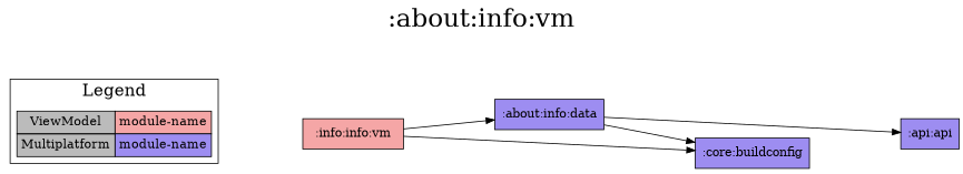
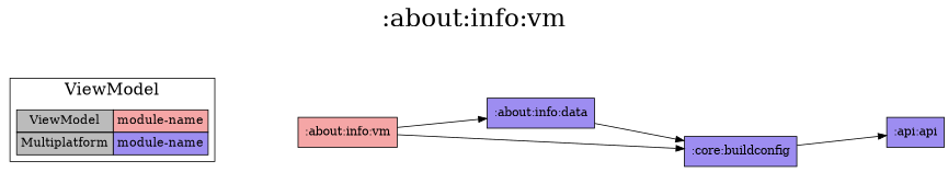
  digraph {
    fontsize=30
    label=":about:info:vm"
    labelloc=t
    rankdir=LR
    ranksep=1.5
    node [fillcolor="#9D8DF1" shape=box style=filled]
    edge [dir=forward]
    n1 [fillcolor="#bbbbbb" fontsize=15 label=< <TABLE BORDER="0" CELLBORDER="1" CELLSPACING="0" CELLPADDING="4"> <TR><TD>ViewModel</TD><TD BGCOLOR="#F5A6A6">module-name</TD></TR> <TR><TD>Multiplatform</TD><TD BGCOLOR="#9D8DF1">module-name</TD></TR> </TABLE> > margin=0 shape=none]
-   ":about:info:vm" [fillcolor="#F5A6A6" label=":info:info:vm"]
+   ":about:info:vm" [fillcolor="#F5A6A6"]
    n3 [label=":api:api"]
    ":about:info:data"
    ":core:buildconfig"
    subgraph sub_1 {
      rank=same
    }
    subgraph cluster_2 {
      fontsize=20
-     label=Legend
+     label=ViewModel
      n1
    }
    n1 -> ":about:info:vm" [style=invis]
    ":about:info:vm" -> ":about:info:data"
    ":about:info:vm" -> ":core:buildconfig"
-   ":about:info:data" -> n3
+   ":core:buildconfig" -> n3
    ":about:info:data" -> ":core:buildconfig"
  }
